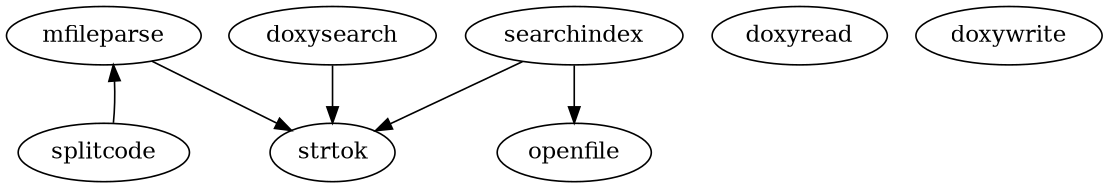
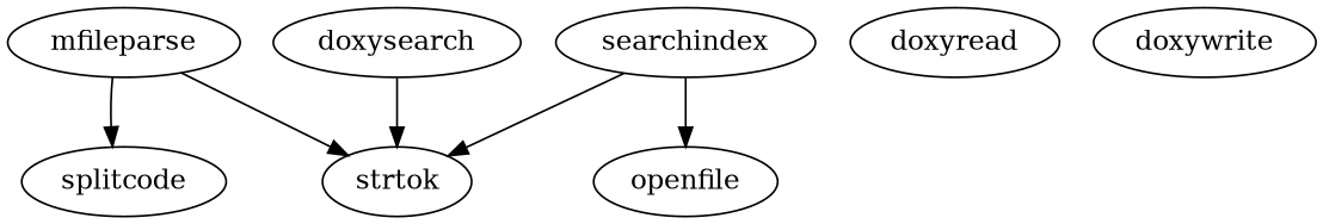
  digraph {
    doxysearch
    strtok
    mfileparse
    splitcode
    searchindex
    openfile
    doxyread
    doxywrite
    doxysearch -> strtok
    mfileparse -> strtok
-   splitcode -> mfileparse
+   mfileparse -> splitcode
    searchindex -> strtok
    searchindex -> openfile
  }
